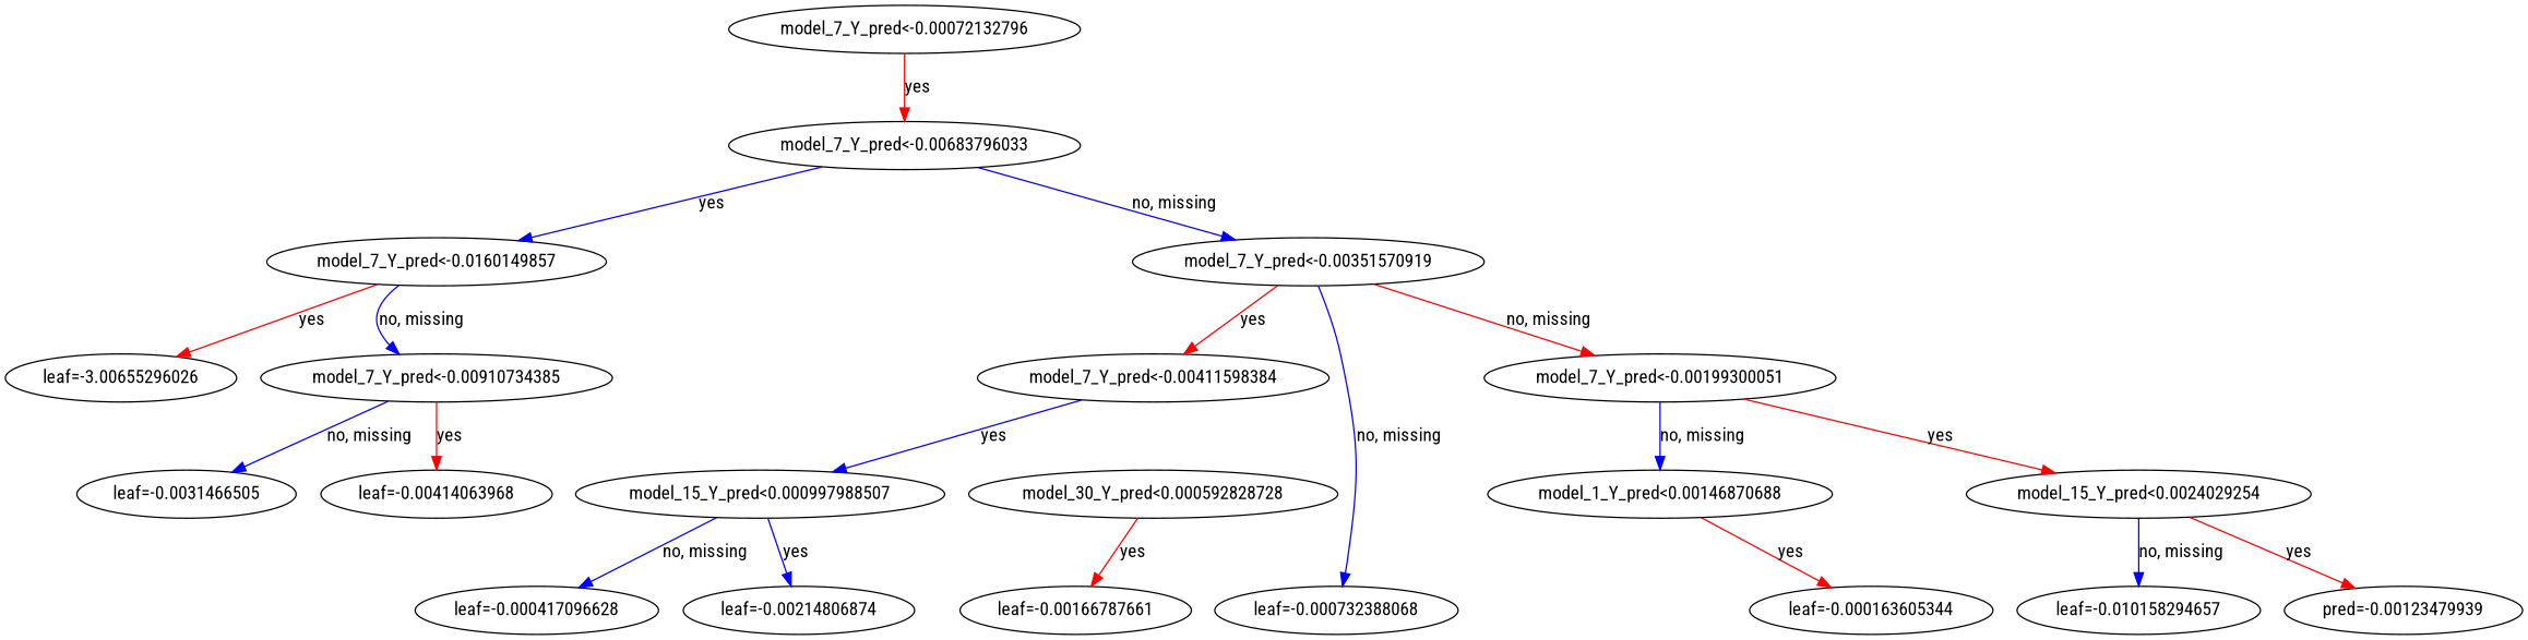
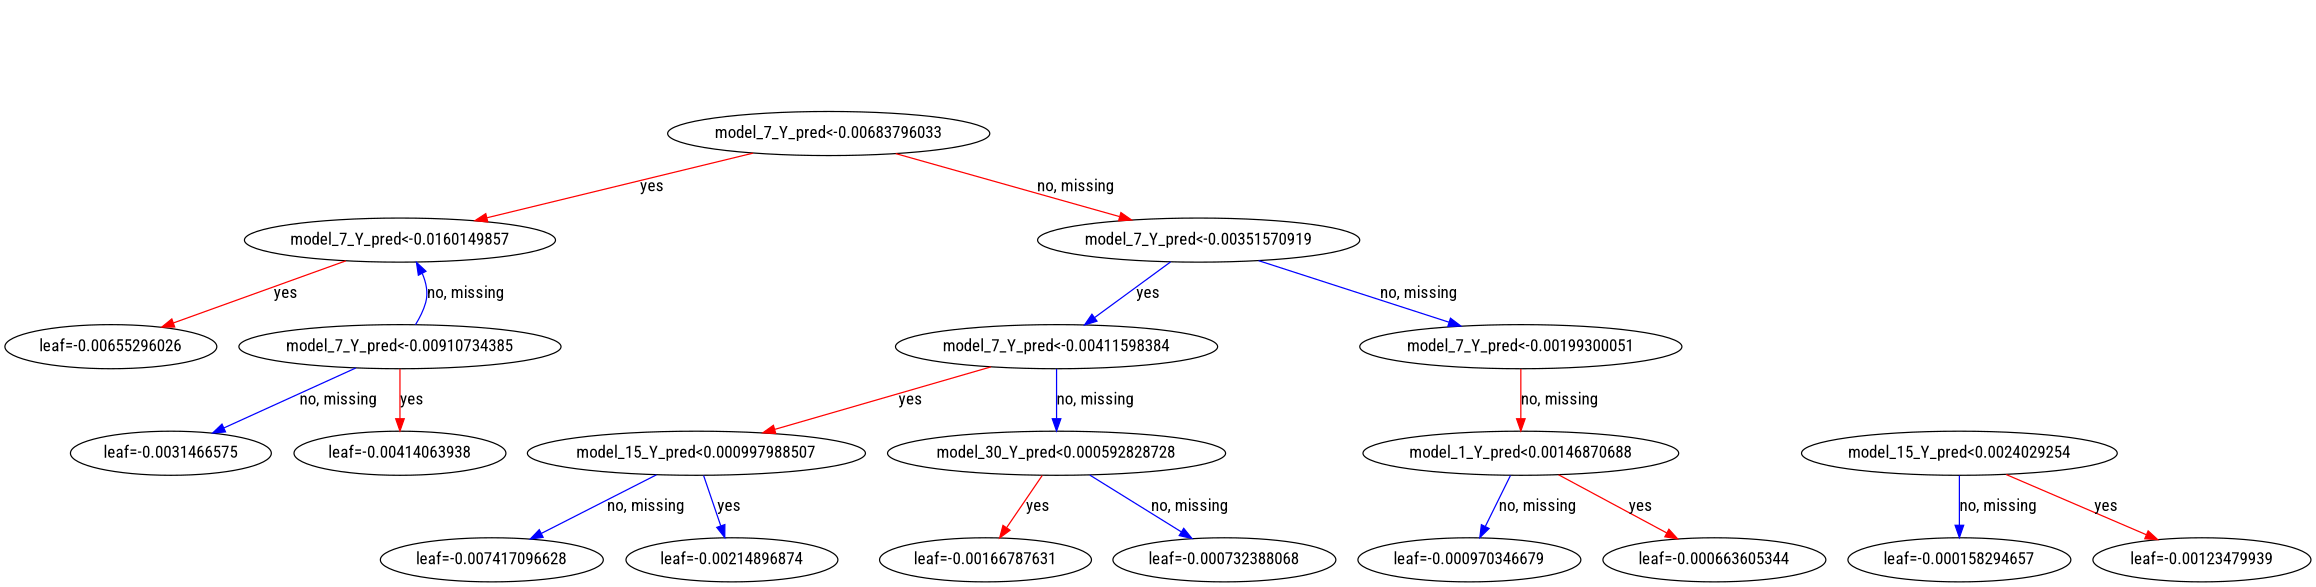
  digraph {
    fontname="Roboto Condensed"
    rankdir=TB
    node [fontname="Roboto Condensed"]
    edge [color="#0000FF" fontname="Roboto Condensed"]
-   n1 [label="model_7_Y_pred<-0.00072132796"]
    n2 [label="model_7_Y_pred<-0.00683796033"]
    n3 [label="model_7_Y_pred<-0.0160149857"]
    n4 [label="model_7_Y_pred<-0.00351570919"]
-   n5 [label="leaf=-3.00655296026"]
+   n5 [label="leaf=-0.00655296026"]
    n6 [label="model_7_Y_pred<-0.00910734385"]
    n7 [label="model_7_Y_pred<-0.00411598384"]
    n8 [label="model_7_Y_pred<-0.00199300051"]
-   n9 [label="leaf=-0.00414063968"]
-   n10 [label="leaf=-0.0031466505"]
+   n9 [label="leaf=-0.00414063938"]
+   n10 [label="leaf=-0.0031466575"]
    n11 [label="model_15_Y_pred<0.000997988507"]
    n12 [label="model_30_Y_pred<0.000592828728"]
    n13 [label="model_15_Y_pred<0.0024029254"]
    n14 [label="model_1_Y_pred<0.00146870688"]
-   n15 [label="leaf=-0.00214806874"]
-   n16 [label="leaf=-0.000417096628"]
-   n17 [label="leaf=-0.00166787661"]
+   n15 [label="leaf=-0.00214896874"]
+   n16 [label="leaf=-0.007417096628"]
+   n17 [label="leaf=-0.00166787631"]
    n18 [label="leaf=-0.000732388068"]
-   n19 [label="pred=-0.00123479939"]
-   n20 [label="leaf=-0.010158294657"]
-   n21 [label="leaf=-0.000163605344"]
-   n1 -> n2 [color="#FF0000" label=yes]
-   n2 -> n3 [label=yes]
-   n2 -> n4 [label="no, missing"]
+   n19 [label="leaf=-0.00123479939"]
+   n20 [label="leaf=-0.000158294657"]
+   n21 [label="leaf=-0.000663605344"]
+   n22 [label="leaf=-0.000970346679"]
+   n2 -> n3 [color="#FF0000" label=yes]
+   n2 -> n4 [color="#FF0000" label="no, missing"]
    n3 -> n5 [color="#FF0000" label=yes]
-   n3 -> n6 [label="no, missing"]
-   n4 -> n7 [color="#FF0000" label=yes]
-   n4 -> n8 [color="#FF0000" label="no, missing"]
+   n6 -> n3 [label="no, missing"]
+   n4 -> n7 [label=yes]
+   n4 -> n8 [label="no, missing"]
    n6 -> n9 [color="#FF0000" label=yes]
    n6 -> n10 [label="no, missing"]
-   n7 -> n11 [label=yes]
-   n8 -> n13 [color="#FF0000" label=yes]
-   n8 -> n14 [label="no, missing"]
+   n7 -> n11 [color="#FF0000" label=yes]
+   n7 -> n12 [label="no, missing"]
+   n8 -> n14 [color="#FF0000" label="no, missing"]
    n11 -> n15 [label=yes]
    n11 -> n16 [label="no, missing"]
    n12 -> n17 [color="#FF0000" label=yes]
-   n4 -> n18 [label="no, missing"]
+   n12 -> n18 [label="no, missing"]
    n13 -> n19 [color="#FF0000" label=yes]
    n13 -> n20 [label="no, missing"]
    n14 -> n21 [color="#FF0000" label=yes]
+   n14 -> n22 [label="no, missing"]
  }
